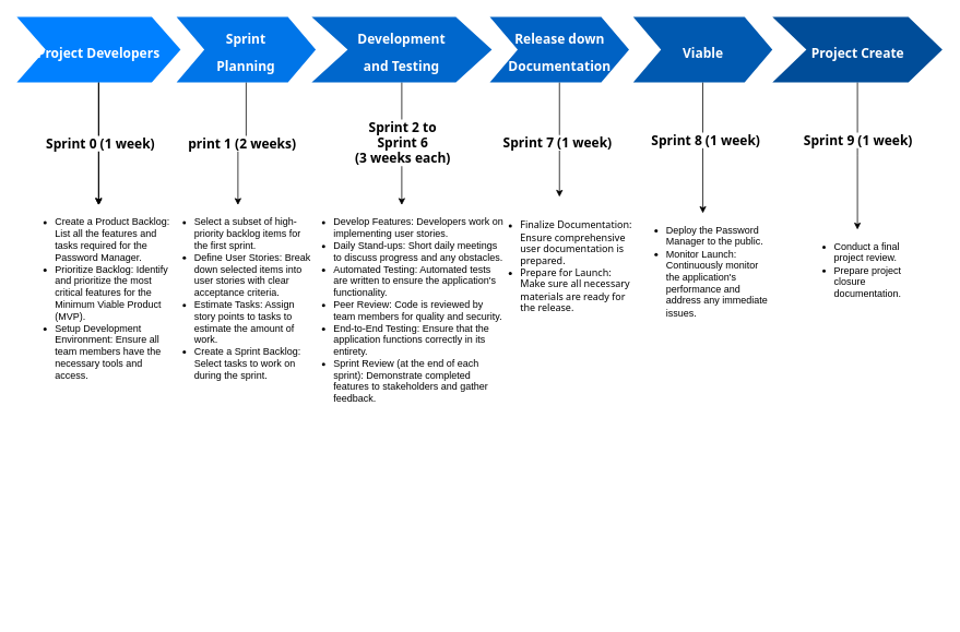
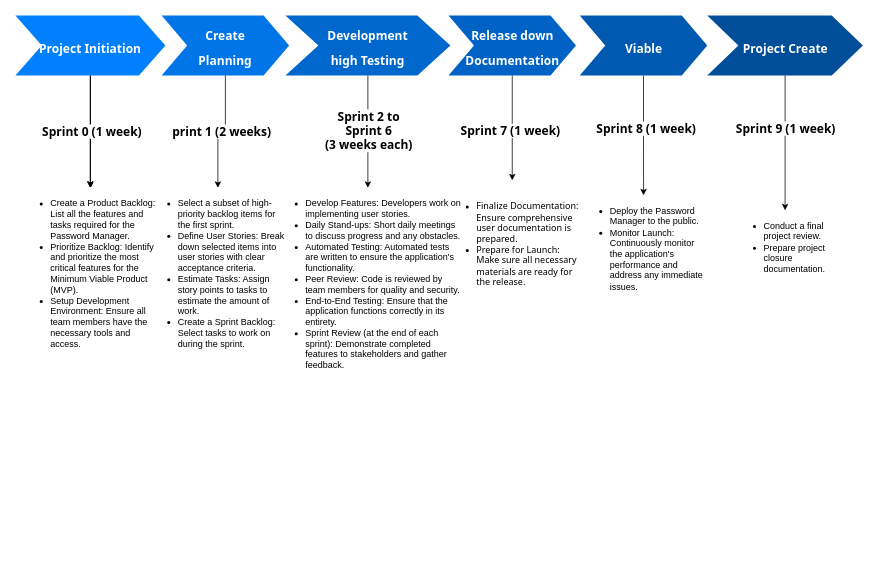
  <mxCell id="0" />
  <mxCell id="1" parent="0" />
  <mxCell id="2" value="" style="edgeStyle=orthogonalEdgeStyle;rounded=0;orthogonalLoop=1;jettySize=auto;html=1;" edge="1" parent="1" source="6" target="22"><mxGeometry relative="1" as="geometry" /></mxCell>
  <mxCell id="3" value="" style="edgeStyle=orthogonalEdgeStyle;rounded=0;orthogonalLoop=1;jettySize=auto;html=1;" edge="1" parent="1" source="6" target="22"><mxGeometry relative="1" as="geometry" /></mxCell>
  <mxCell id="4" value="" style="edgeStyle=orthogonalEdgeStyle;rounded=0;orthogonalLoop=1;jettySize=auto;html=1;" edge="1" parent="1" source="6" target="22"><mxGeometry relative="1" as="geometry" /></mxCell>
  <mxCell id="5" value="&lt;strong style=&quot;font-size: 16px; border: 0px solid rgb(217, 217, 227); box-sizing: border-box; margin-top: 1.25em; font-family: Söhne, ui-sans-serif, system-ui, -apple-system, &amp;quot;Segoe UI&amp;quot;, Roboto, Ubuntu, Cantarell, &amp;quot;Noto Sans&amp;quot;, sans-serif, &amp;quot;Helvetica Neue&amp;quot;, Arial, &amp;quot;Apple Color Emoji&amp;quot;, &amp;quot;Segoe UI Emoji&amp;quot;, &amp;quot;Segoe UI Symbol&amp;quot;, &amp;quot;Noto Color Emoji&amp;quot;; text-align: left;&quot;&gt;Sprint 0 (1 week)&lt;/strong&gt;" style="edgeLabel;html=1;align=center;verticalAlign=middle;resizable=0;points=[];" vertex="1" connectable="0" parent="4"><mxGeometry x="-0.015" y="1" relative="1" as="geometry"><mxPoint as="offset" /></mxGeometry></mxCell>
- <mxCell id="6" value="&lt;strong style=&quot;caret-color: rgb(0, 0, 0); font-size: 16px; text-align: start; border: 0px solid rgb(217, 217, 227); box-sizing: border-box; font-family: Söhne, ui-sans-serif, system-ui, -apple-system, &amp;quot;Segoe UI&amp;quot;, Roboto, Ubuntu, Cantarell, &amp;quot;Noto Sans&amp;quot;, sans-serif, &amp;quot;Helvetica Neue&amp;quot;, Arial, &amp;quot;Apple Color Emoji&amp;quot;, &amp;quot;Segoe UI Emoji&amp;quot;, &amp;quot;Segoe UI Symbol&amp;quot;, &amp;quot;Noto Color Emoji&amp;quot;;&quot;&gt;Project Developers&lt;/strong&gt;" style="shape=step;whiteSpace=wrap;html=1;fontSize=28;fillColor=#0080FF;fontColor=#FFFFFF;strokeColor=none;size=0.176;" parent="1" vertex="1"><mxGeometry x="20" y="20" width="200" height="80" as="geometry" /></mxCell>
+ <mxCell id="6" value="&lt;strong style=&quot;caret-color: rgb(0, 0, 0); font-size: 16px; text-align: start; border: 0px solid rgb(217, 217, 227); box-sizing: border-box; font-family: Söhne, ui-sans-serif, system-ui, -apple-system, &amp;quot;Segoe UI&amp;quot;, Roboto, Ubuntu, Cantarell, &amp;quot;Noto Sans&amp;quot;, sans-serif, &amp;quot;Helvetica Neue&amp;quot;, Arial, &amp;quot;Apple Color Emoji&amp;quot;, &amp;quot;Segoe UI Emoji&amp;quot;, &amp;quot;Segoe UI Symbol&amp;quot;, &amp;quot;Noto Color Emoji&amp;quot;;&quot;&gt;Project Initiation&lt;/strong&gt;" style="shape=step;whiteSpace=wrap;html=1;fontSize=28;fillColor=#0080FF;fontColor=#FFFFFF;strokeColor=none;size=0.176;" parent="1" vertex="1"><mxGeometry x="20" y="20" width="200" height="80" as="geometry" /></mxCell>
  <mxCell id="7" value="" style="edgeStyle=orthogonalEdgeStyle;rounded=0;orthogonalLoop=1;jettySize=auto;html=1;" edge="1" parent="1" source="9" target="23"><mxGeometry relative="1" as="geometry" /></mxCell>
  <mxCell id="8" value="&lt;strong style=&quot;font-size: 16px; border: 0px solid rgb(217, 217, 227); box-sizing: border-box; margin-top: 1.25em; font-family: Söhne, ui-sans-serif, system-ui, -apple-system, &amp;quot;Segoe UI&amp;quot;, Roboto, Ubuntu, Cantarell, &amp;quot;Noto Sans&amp;quot;, sans-serif, &amp;quot;Helvetica Neue&amp;quot;, Arial, &amp;quot;Apple Color Emoji&amp;quot;, &amp;quot;Segoe UI Emoji&amp;quot;, &amp;quot;Segoe UI Symbol&amp;quot;, &amp;quot;Noto Color Emoji&amp;quot;; text-align: left;&quot;&gt;print 1 (2 weeks)&lt;/strong&gt;" style="edgeLabel;html=1;align=center;verticalAlign=middle;resizable=0;points=[];" vertex="1" connectable="0" parent="7"><mxGeometry x="0.012" y="-1" relative="1" as="geometry"><mxPoint as="offset" /></mxGeometry></mxCell>
- <mxCell id="9" value="&lt;strong style=&quot;caret-color: rgb(0, 0, 0); font-size: 16px; text-align: start; border: 0px solid rgb(217, 217, 227); box-sizing: border-box; font-family: Söhne, ui-sans-serif, system-ui, -apple-system, &amp;quot;Segoe UI&amp;quot;, Roboto, Ubuntu, Cantarell, &amp;quot;Noto Sans&amp;quot;, sans-serif, &amp;quot;Helvetica Neue&amp;quot;, Arial, &amp;quot;Apple Color Emoji&amp;quot;, &amp;quot;Segoe UI Emoji&amp;quot;, &amp;quot;Segoe UI Symbol&amp;quot;, &amp;quot;Noto Color Emoji&amp;quot;;&quot;&gt;Sprint &lt;br&gt;Planning&lt;/strong&gt;" style="shape=step;whiteSpace=wrap;html=1;fontSize=28;fillColor=#0075E8;fontColor=#FFFFFF;strokeColor=none;" parent="1" vertex="1"><mxGeometry x="215" y="20" width="170" height="80" as="geometry" /></mxCell>
+ <mxCell id="9" value="&lt;strong style=&quot;caret-color: rgb(0, 0, 0); font-size: 16px; text-align: start; border: 0px solid rgb(217, 217, 227); box-sizing: border-box; font-family: Söhne, ui-sans-serif, system-ui, -apple-system, &amp;quot;Segoe UI&amp;quot;, Roboto, Ubuntu, Cantarell, &amp;quot;Noto Sans&amp;quot;, sans-serif, &amp;quot;Helvetica Neue&amp;quot;, Arial, &amp;quot;Apple Color Emoji&amp;quot;, &amp;quot;Segoe UI Emoji&amp;quot;, &amp;quot;Segoe UI Symbol&amp;quot;, &amp;quot;Noto Color Emoji&amp;quot;;&quot;&gt;Create &lt;br&gt;Planning&lt;/strong&gt;" style="shape=step;whiteSpace=wrap;html=1;fontSize=28;fillColor=#0075E8;fontColor=#FFFFFF;strokeColor=none;" parent="1" vertex="1"><mxGeometry x="215" y="20" width="170" height="80" as="geometry" /></mxCell>
  <mxCell id="10" style="edgeStyle=orthogonalEdgeStyle;rounded=0;orthogonalLoop=1;jettySize=auto;html=1;exitX=0.5;exitY=1;exitDx=0;exitDy=0;entryX=0.5;entryY=0;entryDx=0;entryDy=0;" edge="1" parent="1" source="12" target="24"><mxGeometry relative="1" as="geometry" /></mxCell>
  <mxCell id="11" value="&lt;strong style=&quot;font-size: 16px; border: 0px solid rgb(217, 217, 227); box-sizing: border-box; margin-top: 1.25em; font-family: Söhne, ui-sans-serif, system-ui, -apple-system, &amp;quot;Segoe UI&amp;quot;, Roboto, Ubuntu, Cantarell, &amp;quot;Noto Sans&amp;quot;, sans-serif, &amp;quot;Helvetica Neue&amp;quot;, Arial, &amp;quot;Apple Color Emoji&amp;quot;, &amp;quot;Segoe UI Emoji&amp;quot;, &amp;quot;Segoe UI Symbol&amp;quot;, &amp;quot;Noto Color Emoji&amp;quot;; text-align: left;&quot;&gt;Sprint 2 to &lt;br&gt;Sprint 6 &lt;br&gt;(3 weeks each)&lt;/strong&gt;" style="edgeLabel;html=1;align=center;verticalAlign=middle;resizable=0;points=[];" vertex="1" connectable="0" parent="10"><mxGeometry x="-0.021" relative="1" as="geometry"><mxPoint as="offset" /></mxGeometry></mxCell>
- <mxCell id="12" value="&lt;strong style=&quot;caret-color: rgb(0, 0, 0); font-size: 16px; text-align: start; border: 0px solid rgb(217, 217, 227); box-sizing: border-box; font-family: Söhne, ui-sans-serif, system-ui, -apple-system, &amp;quot;Segoe UI&amp;quot;, Roboto, Ubuntu, Cantarell, &amp;quot;Noto Sans&amp;quot;, sans-serif, &amp;quot;Helvetica Neue&amp;quot;, Arial, &amp;quot;Apple Color Emoji&amp;quot;, &amp;quot;Segoe UI Emoji&amp;quot;, &amp;quot;Segoe UI Symbol&amp;quot;, &amp;quot;Noto Color Emoji&amp;quot;;&quot;&gt;Development &lt;br&gt;and Testing&lt;/strong&gt;" style="shape=step;whiteSpace=wrap;html=1;fontSize=28;fillColor=#0067CC;fontColor=#FFFFFF;strokeColor=none;" parent="1" vertex="1"><mxGeometry x="380" y="20" width="220" height="80" as="geometry" /></mxCell>
+ <mxCell id="12" value="&lt;strong style=&quot;caret-color: rgb(0, 0, 0); font-size: 16px; text-align: start; border: 0px solid rgb(217, 217, 227); box-sizing: border-box; font-family: Söhne, ui-sans-serif, system-ui, -apple-system, &amp;quot;Segoe UI&amp;quot;, Roboto, Ubuntu, Cantarell, &amp;quot;Noto Sans&amp;quot;, sans-serif, &amp;quot;Helvetica Neue&amp;quot;, Arial, &amp;quot;Apple Color Emoji&amp;quot;, &amp;quot;Segoe UI Emoji&amp;quot;, &amp;quot;Segoe UI Symbol&amp;quot;, &amp;quot;Noto Color Emoji&amp;quot;;&quot;&gt;Development &lt;br&gt;high Testing&lt;/strong&gt;" style="shape=step;whiteSpace=wrap;html=1;fontSize=28;fillColor=#0067CC;fontColor=#FFFFFF;strokeColor=none;" parent="1" vertex="1"><mxGeometry x="380" y="20" width="220" height="80" as="geometry" /></mxCell>
  <mxCell id="13" style="edgeStyle=orthogonalEdgeStyle;rounded=0;orthogonalLoop=1;jettySize=auto;html=1;" edge="1" parent="1" source="15" target="25"><mxGeometry relative="1" as="geometry" /></mxCell>
  <mxCell id="14" value="&lt;strong style=&quot;font-size: 16px; border: 0px solid rgb(217, 217, 227); box-sizing: border-box; margin-top: 1.25em; font-family: Söhne, ui-sans-serif, system-ui, -apple-system, &amp;quot;Segoe UI&amp;quot;, Roboto, Ubuntu, Cantarell, &amp;quot;Noto Sans&amp;quot;, sans-serif, &amp;quot;Helvetica Neue&amp;quot;, Arial, &amp;quot;Apple Color Emoji&amp;quot;, &amp;quot;Segoe UI Emoji&amp;quot;, &amp;quot;Segoe UI Symbol&amp;quot;, &amp;quot;Noto Color Emoji&amp;quot;; text-align: left;&quot;&gt;Sprint 7 (1 week)&lt;/strong&gt;" style="edgeLabel;html=1;align=center;verticalAlign=middle;resizable=0;points=[];" vertex="1" connectable="0" parent="13"><mxGeometry x="0.043" y="-3" relative="1" as="geometry"><mxPoint as="offset" /></mxGeometry></mxCell>
  <mxCell id="15" value="&lt;strong style=&quot;caret-color: rgb(0, 0, 0); font-size: 16px; text-align: start; border: 0px solid rgb(217, 217, 227); box-sizing: border-box; font-family: Söhne, ui-sans-serif, system-ui, -apple-system, &amp;quot;Segoe UI&amp;quot;, Roboto, Ubuntu, Cantarell, &amp;quot;Noto Sans&amp;quot;, sans-serif, &amp;quot;Helvetica Neue&amp;quot;, Arial, &amp;quot;Apple Color Emoji&amp;quot;, &amp;quot;Segoe UI Emoji&amp;quot;, &amp;quot;Segoe UI Symbol&amp;quot;, &amp;quot;Noto Color Emoji&amp;quot;;&quot;&gt;Release down Documentation&lt;/strong&gt;" style="shape=step;whiteSpace=wrap;html=1;fontSize=28;fillColor=#0062C4;fontColor=#FFFFFF;strokeColor=none;" parent="1" vertex="1"><mxGeometry x="597.5" y="20" width="170" height="80" as="geometry" /></mxCell>
  <mxCell id="16" style="edgeStyle=orthogonalEdgeStyle;rounded=0;orthogonalLoop=1;jettySize=auto;html=1;" edge="1" parent="1" source="18" target="26"><mxGeometry relative="1" as="geometry" /></mxCell>
  <mxCell id="17" value="&lt;strong style=&quot;font-size: 16px; border: 0px solid rgb(217, 217, 227); box-sizing: border-box; margin-top: 1.25em; font-family: Söhne, ui-sans-serif, system-ui, -apple-system, &amp;quot;Segoe UI&amp;quot;, Roboto, Ubuntu, Cantarell, &amp;quot;Noto Sans&amp;quot;, sans-serif, &amp;quot;Helvetica Neue&amp;quot;, Arial, &amp;quot;Apple Color Emoji&amp;quot;, &amp;quot;Segoe UI Emoji&amp;quot;, &amp;quot;Segoe UI Symbol&amp;quot;, &amp;quot;Noto Color Emoji&amp;quot;; text-align: left;&quot;&gt;Sprint 8 (1 week)&lt;/strong&gt;" style="edgeLabel;html=1;align=center;verticalAlign=middle;resizable=0;points=[];" vertex="1" connectable="0" parent="16"><mxGeometry x="-0.051" y="3" relative="1" as="geometry"><mxPoint y="-6" as="offset" /></mxGeometry></mxCell>
  <mxCell id="18" value="&lt;strong style=&quot;caret-color: rgb(0, 0, 0); font-size: 16px; text-align: start; border: 0px solid rgb(217, 217, 227); box-sizing: border-box; font-family: Söhne, ui-sans-serif, system-ui, -apple-system, &amp;quot;Segoe UI&amp;quot;, Roboto, Ubuntu, Cantarell, &amp;quot;Noto Sans&amp;quot;, sans-serif, &amp;quot;Helvetica Neue&amp;quot;, Arial, &amp;quot;Apple Color Emoji&amp;quot;, &amp;quot;Segoe UI Emoji&amp;quot;, &amp;quot;Segoe UI Symbol&amp;quot;, &amp;quot;Noto Color Emoji&amp;quot;;&quot;&gt;Viable&lt;/strong&gt;" style="shape=step;whiteSpace=wrap;html=1;fontSize=28;fillColor=#0059B0;fontColor=#FFFFFF;strokeColor=none;" parent="1" vertex="1"><mxGeometry x="772.5" y="20" width="170" height="80" as="geometry" /></mxCell>
  <mxCell id="19" value="" style="edgeStyle=orthogonalEdgeStyle;rounded=0;orthogonalLoop=1;jettySize=auto;html=1;" edge="1" parent="1" source="21" target="27"><mxGeometry relative="1" as="geometry" /></mxCell>
  <mxCell id="20" value="&lt;strong style=&quot;font-size: 16px; border: 0px solid rgb(217, 217, 227); box-sizing: border-box; margin-top: 1.25em; font-family: Söhne, ui-sans-serif, system-ui, -apple-system, &amp;quot;Segoe UI&amp;quot;, Roboto, Ubuntu, Cantarell, &amp;quot;Noto Sans&amp;quot;, sans-serif, &amp;quot;Helvetica Neue&amp;quot;, Arial, &amp;quot;Apple Color Emoji&amp;quot;, &amp;quot;Segoe UI Emoji&amp;quot;, &amp;quot;Segoe UI Symbol&amp;quot;, &amp;quot;Noto Color Emoji&amp;quot;; text-align: left;&quot;&gt;Sprint 9 (1 week)&lt;/strong&gt;" style="edgeLabel;html=1;align=center;verticalAlign=middle;resizable=0;points=[];" vertex="1" connectable="0" parent="19"><mxGeometry x="0.091" relative="1" as="geometry"><mxPoint y="-28" as="offset" /></mxGeometry></mxCell>
  <mxCell id="21" value="&lt;strong style=&quot;caret-color: rgb(0, 0, 0); font-size: 16px; text-align: start; border: 0px solid rgb(217, 217, 227); box-sizing: border-box; font-family: Söhne, ui-sans-serif, system-ui, -apple-system, &amp;quot;Segoe UI&amp;quot;, Roboto, Ubuntu, Cantarell, &amp;quot;Noto Sans&amp;quot;, sans-serif, &amp;quot;Helvetica Neue&amp;quot;, Arial, &amp;quot;Apple Color Emoji&amp;quot;, &amp;quot;Segoe UI Emoji&amp;quot;, &amp;quot;Segoe UI Symbol&amp;quot;, &amp;quot;Noto Color Emoji&amp;quot;;&quot;&gt;Project Create&lt;/strong&gt;" style="shape=step;whiteSpace=wrap;html=1;fontSize=28;fillColor=#004D99;fontColor=#FFFFFF;strokeColor=none;" parent="1" vertex="1"><mxGeometry x="942.5" y="20" width="207.5" height="80" as="geometry" /></mxCell>
  <mxCell id="22" value="&lt;div&gt;&lt;ul&gt;&lt;li&gt;Create a Product Backlog: List all the features and tasks required for the Password Manager.&lt;br&gt;&lt;/li&gt;&lt;li&gt;Prioritize Backlog: Identify and prioritize the most critical features for the Minimum Viable Product (MVP).&lt;br&gt;&lt;/li&gt;&lt;li&gt;Setup Development Environment: Ensure all team members have the necessary tools and access.&lt;br&gt;&lt;/li&gt;&lt;/ul&gt;&lt;/div&gt;" style="text;spacingTop=-5;fillColor=#ffffff;whiteSpace=wrap;html=1;align=left;fontSize=12;fontFamily=Helvetica;fillColor=none;strokeColor=none;" parent="1" vertex="1"><mxGeometry x="25" y="250" width="190" height="470" as="geometry" /></mxCell>
  <mxCell id="23" value="&lt;div&gt;&lt;ul&gt;&lt;li&gt;Select a subset of high-priority backlog items for the first sprint.&lt;br&gt;&lt;/li&gt;&lt;li&gt;Define User Stories: Break down selected items into user stories with clear acceptance criteria.&lt;br&gt;&lt;/li&gt;&lt;li&gt;Estimate Tasks: Assign story points to tasks to estimate the amount of work.&lt;br&gt;&lt;/li&gt;&lt;li&gt;Create a Sprint Backlog: Select tasks to work on during the sprint.&lt;br&gt;&lt;/li&gt;&lt;/ul&gt;&lt;/div&gt;" style="text;spacingTop=-5;fillColor=#ffffff;whiteSpace=wrap;html=1;align=left;fontSize=12;fontFamily=Helvetica;fillColor=none;strokeColor=none;" parent="1" vertex="1"><mxGeometry x="195" y="250" width="190" height="410" as="geometry" /></mxCell>
  <mxCell id="24" value="&lt;div&gt;&lt;ul&gt;&lt;li&gt;Develop Features: Developers work on implementing user stories.&lt;br&gt;&lt;/li&gt;&lt;li&gt;Daily Stand-ups: Short daily meetings to discuss progress and any obstacles.&lt;br&gt;&lt;/li&gt;&lt;li&gt;Automated Testing: Automated tests are written to ensure the application's functionality.&lt;br&gt;&lt;/li&gt;&lt;li&gt;Peer Review: Code is reviewed by team members for quality and security.&lt;br&gt;&lt;/li&gt;&lt;li&gt;End-to-End Testing: Ensure that the application functions correctly in its entirety.&lt;br&gt;&lt;/li&gt;&lt;li&gt;Sprint Review (at the end of each sprint): Demonstrate completed features to stakeholders and gather feedback.&lt;br&gt;&lt;/li&gt;&lt;/ul&gt;&lt;/div&gt;" style="text;spacingTop=-5;fillColor=#ffffff;whiteSpace=wrap;html=1;align=left;fontSize=12;fontFamily=Helvetica;fillColor=none;strokeColor=none;" parent="1" vertex="1"><mxGeometry x="365" y="250" width="250" height="470" as="geometry" /></mxCell>
  <mxCell id="25" value="&lt;div&gt;&lt;font style=&quot;font-size: 12px;&quot; face=&quot;Söhne, ui-sans-serif, system-ui, -apple-system, Segoe UI, Roboto, Ubuntu, Cantarell, Noto Sans, sans-serif, Helvetica Neue, Arial, Apple Color Emoji, Segoe UI Emoji, Segoe UI Symbol, Noto Color Emoji&quot;&gt;&lt;span style=&quot;caret-color: rgb(209, 213, 219);&quot;&gt;&lt;br&gt;&lt;/span&gt;&lt;/font&gt;&lt;/div&gt;&lt;ul&gt;&lt;li&gt;&lt;font style=&quot;font-size: 12px;&quot;&gt;&lt;span style=&quot;caret-color: rgb(209, 213, 219); font-family: Söhne, ui-sans-serif, system-ui, -apple-system, &amp;quot;Segoe UI&amp;quot;, Roboto, Ubuntu, Cantarell, &amp;quot;Noto Sans&amp;quot;, sans-serif, &amp;quot;Helvetica Neue&amp;quot;, Arial, &amp;quot;Apple Color Emoji&amp;quot;, &amp;quot;Segoe UI Emoji&amp;quot;, &amp;quot;Segoe UI Symbol&amp;quot;, &amp;quot;Noto Color Emoji&amp;quot;;&quot;&gt;Finalize Documentation: Ensure comprehensive user documentation is prepared.&lt;/span&gt;&lt;br&gt;&lt;/font&gt;&lt;/li&gt;&lt;li&gt;&lt;span style=&quot;caret-color: rgb(209, 213, 219); font-family: Söhne, ui-sans-serif, system-ui, -apple-system, &amp;quot;Segoe UI&amp;quot;, Roboto, Ubuntu, Cantarell, &amp;quot;Noto Sans&amp;quot;, sans-serif, &amp;quot;Helvetica Neue&amp;quot;, Arial, &amp;quot;Apple Color Emoji&amp;quot;, &amp;quot;Segoe UI Emoji&amp;quot;, &amp;quot;Segoe UI Symbol&amp;quot;, &amp;quot;Noto Color Emoji&amp;quot;;&quot;&gt;&lt;font style=&quot;font-size: 12px;&quot;&gt;Prepare for Launch: Make sure all necessary materials are ready for the release.&lt;/font&gt;&lt;/span&gt;&lt;br&gt;&lt;/li&gt;&lt;/ul&gt;" style="text;spacingTop=-5;fillColor=#ffffff;whiteSpace=wrap;html=1;align=left;fontSize=12;fontFamily=Helvetica;fillColor=none;strokeColor=none;" parent="1" vertex="1"><mxGeometry x="592.5" y="240" width="180" height="470" as="geometry" /></mxCell>
  <mxCell id="26" value="&lt;div&gt;&lt;ul&gt;&lt;li&gt;Deploy the Password Manager to the public.&lt;br&gt;&lt;/li&gt;&lt;li&gt;Monitor Launch: Continuously monitor the application's performance and address any immediate issues.&lt;br&gt;&lt;/li&gt;&lt;/ul&gt;&lt;/div&gt;" style="text;spacingTop=-5;fillColor=#ffffff;whiteSpace=wrap;html=1;align=left;fontSize=12;fontFamily=Helvetica;fillColor=none;strokeColor=none;" parent="1" vertex="1"><mxGeometry x="771.25" y="260" width="172.5" height="470" as="geometry" /></mxCell>
  <mxCell id="27" value="&lt;div&gt;&lt;ul&gt;&lt;li&gt;Conduct a final project review.&lt;br&gt;&lt;/li&gt;&lt;li&gt;Prepare project closure documentation.&lt;br&gt;&lt;/li&gt;&lt;/ul&gt;&lt;/div&gt;&lt;div&gt;&lt;br&gt;&lt;/div&gt;" style="text;spacingTop=-5;fillColor=#ffffff;whiteSpace=wrap;html=1;align=left;fontSize=12;fontFamily=Helvetica;fillColor=none;strokeColor=none;" parent="1" vertex="1"><mxGeometry x="976.25" y="280" width="140" height="470" as="geometry" /></mxCell>
